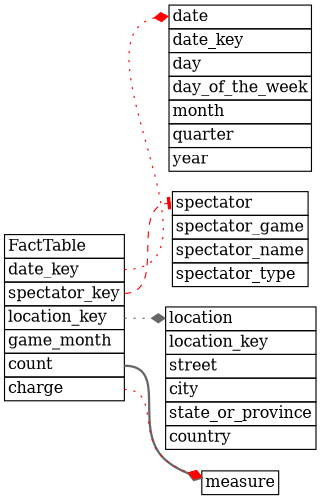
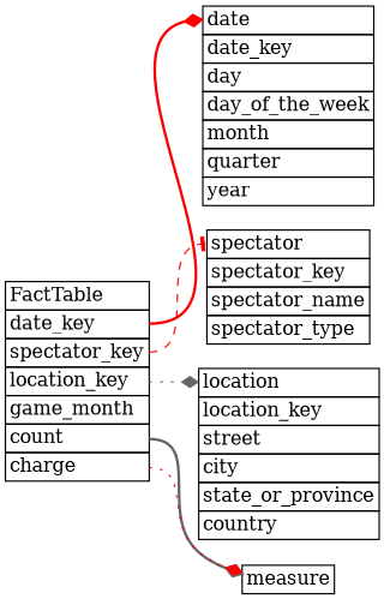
  digraph {
    rankdir=LR
    node [shape=plain]
    edge [arrowhead=diamond color=red headport=0 style=bold]
    n1 [label=<   <table border="0" cellborder="1" cellspacing="0">     <tr><td port="0" align="left">FactTable</td></tr>     <tr><td port="1" align="left">date_key</td></tr>     <tr><td port="2" align="left">spectator_key</td></tr>     <tr><td port="3" align="left">location_key</td></tr>     <tr><td port="4" align="left">game_month</td></tr>     <tr><td port="5" align="left">count</td></tr>     <tr><td port="6" align="left">charge</td></tr>   </table>>]
    n2 [label=<   <table border="0" cellborder="1" cellspacing="0">     <tr><td port="0" align="left">date</td></tr>     <tr><td port="1" align="left">date_key</td></tr>     <tr><td port="2" align="left">day</td></tr>     <tr><td port="3" align="left">day_of_the_week</td></tr>     <tr><td port="4" align="left">month</td></tr>     <tr><td port="5" align="left">quarter</td></tr>     <tr><td port="6" align="left">year</td></tr>   </table>>]
-   n3 [label=<   <table border="0" cellborder="1" cellspacing="0">     <tr><td port="0" align="left">spectator</td></tr>     <tr><td port="1" align="left">spectator_game</td></tr>     <tr><td port="2" align="left">spectator_name</td></tr>     <tr><td port="6" align="left">spectator_type</td></tr>   </table>>]
+   n3 [label=<   <table border="0" cellborder="1" cellspacing="0">     <tr><td port="0" align="left">spectator</td></tr>     <tr><td port="1" align="left">spectator_key</td></tr>     <tr><td port="2" align="left">spectator_name</td></tr>     <tr><td port="6" align="left">spectator_type</td></tr>   </table>>]
    n4 [label=<   <table border="0" cellborder="1" cellspacing="0">     <tr><td port="0" align="left">location</td></tr>     <tr><td port="1" align="left">location_key</td></tr>     <tr><td port="2" align="left">street</td></tr>     <tr><td port="3" align="left">city</td></tr>     <tr><td port="4" align="left">state_or_province</td></tr>     <tr><td port="5" align="left">country</td></tr>   </table>>]
    n5 [label=<   <table border="0" cellborder="1" cellspacing="0">     <tr><td port="0" align="left">measure</td></tr>   </table>>]
-   n1 -> n2 [style=dotted tailport=1]
+   n1 -> n2 [tailport=1]
    n1 -> n3 [arrowhead=tee style=dashed tailport=2]
    n1 -> n4 [color=gray40 style=dotted tailport=3]
    n1 -> n5 [color=gray40 tailport=5]
    n1 -> n5 [style=dotted tailport=6]
  }
